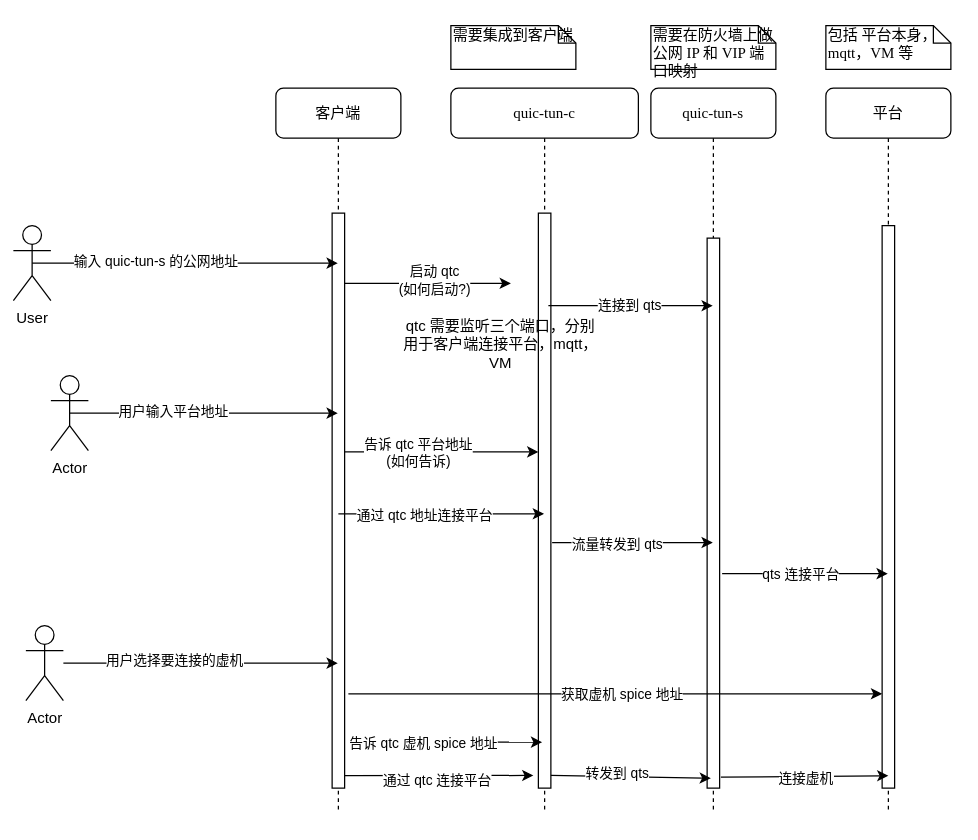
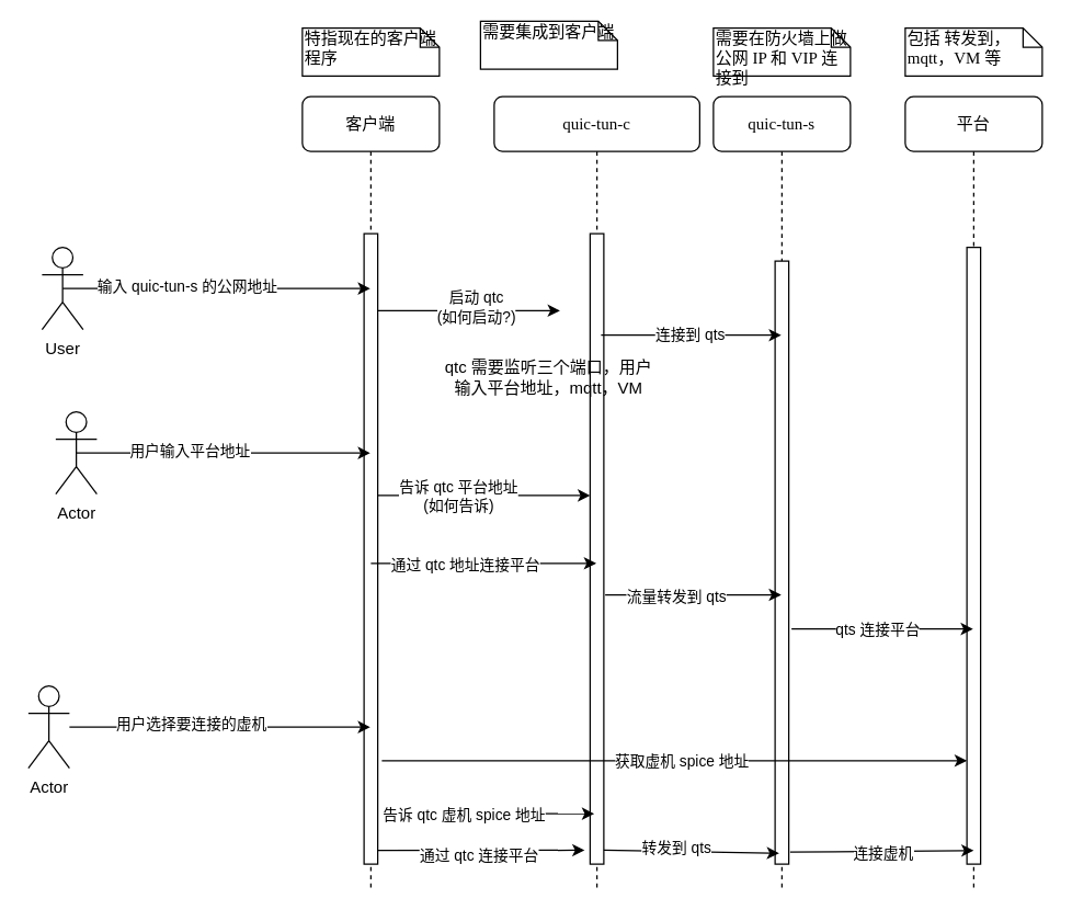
  <mxCell id="0" />
  <mxCell id="1" parent="0" />
  <mxCell id="2" value="quic-tun-c" style="shape=umlLifeline;perimeter=lifelinePerimeter;whiteSpace=wrap;html=1;container=1;collapsible=0;recursiveResize=0;outlineConnect=0;rounded=1;shadow=0;comic=0;labelBackgroundColor=none;strokeWidth=1;fontFamily=Verdana;fontSize=12;align=center;" parent="1" vertex="1"><mxGeometry x="360" y="70" width="150" height="580" as="geometry" /></mxCell>
  <mxCell id="3" value="" style="html=1;points=[];perimeter=orthogonalPerimeter;rounded=0;shadow=0;comic=0;labelBackgroundColor=none;strokeWidth=1;fontFamily=Verdana;fontSize=12;align=center;" parent="2" vertex="1"><mxGeometry x="70" y="100" width="10" height="460" as="geometry" /></mxCell>
- <mxCell id="4" value="qtc 需要监听三个端口，分别用于客户端连接平台，mqtt，VM" style="text;html=1;strokeColor=none;fillColor=none;align=center;verticalAlign=middle;whiteSpace=wrap;rounded=0;" vertex="1" parent="2"><mxGeometry x="-40" y="190" width="160" height="30" as="geometry" /></mxCell>
+ <mxCell id="4" value="qtc 需要监听三个端口，用户输入平台地址，mqtt，VM" style="text;html=1;strokeColor=none;fillColor=none;align=center;verticalAlign=middle;whiteSpace=wrap;rounded=0;" vertex="1" parent="2"><mxGeometry x="-40" y="190" width="160" height="30" as="geometry" /></mxCell>
  <mxCell id="5" value="" style="endArrow=classic;html=1;rounded=0;entryX=-0.4;entryY=0.978;entryDx=0;entryDy=0;entryPerimeter=0;" edge="1" parent="2" target="3"><mxGeometry width="50" height="50" relative="1" as="geometry"><mxPoint x="-85" y="550" as="sourcePoint" /><mxPoint x="330" y="550" as="targetPoint" /></mxGeometry></mxCell>
  <mxCell id="6" value="通过 qtc 连接平台" style="edgeLabel;html=1;align=center;verticalAlign=middle;resizable=0;points=[];" vertex="1" connectable="0" parent="5"><mxGeometry x="-0.033" y="-4" relative="1" as="geometry"><mxPoint as="offset" /></mxGeometry></mxCell>
  <mxCell id="7" value="quic-tun-s" style="shape=umlLifeline;perimeter=lifelinePerimeter;whiteSpace=wrap;html=1;container=1;collapsible=0;recursiveResize=0;outlineConnect=0;rounded=1;shadow=0;comic=0;labelBackgroundColor=none;strokeWidth=1;fontFamily=Verdana;fontSize=12;align=center;" parent="1" vertex="1"><mxGeometry x="520" y="70" width="100" height="580" as="geometry" /></mxCell>
  <mxCell id="8" value="" style="html=1;points=[];perimeter=orthogonalPerimeter;rounded=0;shadow=0;comic=0;labelBackgroundColor=none;strokeWidth=1;fontFamily=Verdana;fontSize=12;align=center;" parent="7" vertex="1"><mxGeometry x="45" y="120" width="10" height="440" as="geometry" /></mxCell>
  <mxCell id="9" value="平台" style="shape=umlLifeline;perimeter=lifelinePerimeter;whiteSpace=wrap;html=1;container=1;collapsible=0;recursiveResize=0;outlineConnect=0;rounded=1;shadow=0;comic=0;labelBackgroundColor=none;strokeWidth=1;fontFamily=Verdana;fontSize=12;align=center;" parent="1" vertex="1"><mxGeometry x="660" y="70" width="100" height="580" as="geometry" /></mxCell>
  <mxCell id="10" value="客户端" style="shape=umlLifeline;perimeter=lifelinePerimeter;whiteSpace=wrap;html=1;container=1;collapsible=0;recursiveResize=0;outlineConnect=0;rounded=1;shadow=0;comic=0;labelBackgroundColor=none;strokeWidth=1;fontFamily=Verdana;fontSize=12;align=center;" parent="1" vertex="1"><mxGeometry x="220" y="70" width="100" height="580" as="geometry" /></mxCell>
  <mxCell id="11" value="" style="html=1;points=[];perimeter=orthogonalPerimeter;rounded=0;shadow=0;comic=0;labelBackgroundColor=none;strokeWidth=1;fontFamily=Verdana;fontSize=12;align=center;" parent="10" vertex="1"><mxGeometry x="45" y="100" width="10" height="460" as="geometry" /></mxCell>
  <mxCell id="12" value="" style="html=1;points=[];perimeter=orthogonalPerimeter;rounded=0;shadow=0;comic=0;labelBackgroundColor=none;strokeWidth=1;fontFamily=Verdana;fontSize=12;align=center;" parent="1" vertex="1"><mxGeometry x="705" y="180" width="10" height="450" as="geometry" /></mxCell>
- <mxCell id="14" value="需要集成到客户端" style="shape=note;whiteSpace=wrap;html=1;size=14;verticalAlign=top;align=left;spacingTop=-6;rounded=0;shadow=0;comic=0;labelBackgroundColor=none;strokeWidth=1;fontFamily=Verdana;fontSize=12" parent="1" vertex="1"><mxGeometry x="360" y="20" width="100" height="35" as="geometry" /></mxCell>
- <mxCell id="15" value="需要在防火墙上做公网 IP 和 VIP 端口映射" style="shape=note;whiteSpace=wrap;html=1;size=14;verticalAlign=top;align=left;spacingTop=-6;rounded=0;shadow=0;comic=0;labelBackgroundColor=none;strokeWidth=1;fontFamily=Verdana;fontSize=12" parent="1" vertex="1"><mxGeometry x="520" y="20" width="100" height="35" as="geometry" /></mxCell>
- <mxCell id="16" value="包括 平台本身，mqtt，VM 等" style="shape=note;whiteSpace=wrap;html=1;size=14;verticalAlign=top;align=left;spacingTop=-6;rounded=0;shadow=0;comic=0;labelBackgroundColor=none;strokeWidth=1;fontFamily=Verdana;fontSize=12" parent="1" vertex="1"><mxGeometry x="660" y="20" width="100" height="35" as="geometry" /></mxCell>
- <mxCell id="17" value="User" style="shape=umlActor;verticalLabelPosition=bottom;verticalAlign=top;html=1;outlineConnect=0;" vertex="1" parent="1"><mxGeometry x="10" y="180" width="30" height="60" as="geometry" /></mxCell>
+ <mxCell id="13" value="特指现在的客户端程序" style="shape=note;whiteSpace=wrap;html=1;size=14;verticalAlign=top;align=left;spacingTop=-6;rounded=0;shadow=0;comic=0;labelBackgroundColor=none;strokeWidth=1;fontFamily=Verdana;fontSize=12" parent="1" vertex="1"><mxGeometry x="220" y="20" width="100" height="35" as="geometry" /></mxCell>
+ <mxCell id="14" value="需要集成到客户端" style="shape=note;whiteSpace=wrap;html=1;size=14;verticalAlign=top;align=left;spacingTop=-6;rounded=0;shadow=0;comic=0;labelBackgroundColor=none;strokeWidth=1;fontFamily=Verdana;fontSize=12" parent="1" vertex="1"><mxGeometry x="350" y="15" width="100" height="35" as="geometry" /></mxCell>
+ <mxCell id="15" value="需要在防火墙上做公网 IP 和 VIP 连接到" style="shape=note;whiteSpace=wrap;html=1;size=14;verticalAlign=top;align=left;spacingTop=-6;rounded=0;shadow=0;comic=0;labelBackgroundColor=none;strokeWidth=1;fontFamily=Verdana;fontSize=12" parent="1" vertex="1"><mxGeometry x="520" y="20" width="100" height="35" as="geometry" /></mxCell>
+ <mxCell id="16" value="包括 转发到，mqtt，VM 等" style="shape=note;whiteSpace=wrap;html=1;size=14;verticalAlign=top;align=left;spacingTop=-6;rounded=0;shadow=0;comic=0;labelBackgroundColor=none;strokeWidth=1;fontFamily=Verdana;fontSize=12" parent="1" vertex="1"><mxGeometry x="660" y="20" width="100" height="35" as="geometry" /></mxCell>
+ <mxCell id="17" value="User" style="shape=umlActor;verticalLabelPosition=bottom;verticalAlign=top;html=1;outlineConnect=0;" vertex="1" parent="1"><mxGeometry x="30" y="180" width="30" height="60" as="geometry" /></mxCell>
  <mxCell id="18" value="" style="endArrow=classic;html=1;rounded=0;exitX=0.5;exitY=0.5;exitDx=0;exitDy=0;exitPerimeter=0;" edge="1" parent="1" source="17" target="10"><mxGeometry width="50" height="50" relative="1" as="geometry"><mxPoint x="640" y="320" as="sourcePoint" /><mxPoint x="690" y="270" as="targetPoint" /></mxGeometry></mxCell>
  <mxCell id="19" value="输入 quic-tun-s 的公网地址" style="edgeLabel;html=1;align=center;verticalAlign=middle;resizable=0;points=[];" vertex="1" connectable="0" parent="18"><mxGeometry x="-0.197" y="2" relative="1" as="geometry"><mxPoint as="offset" /></mxGeometry></mxCell>
  <mxCell id="20" value="" style="endArrow=classic;html=1;rounded=0;entryX=0.3;entryY=0.164;entryDx=0;entryDy=0;entryPerimeter=0;" edge="1" parent="1"><mxGeometry width="50" height="50" relative="1" as="geometry"><mxPoint x="275" y="226.16" as="sourcePoint" /><mxPoint x="408" y="226.16" as="targetPoint" /></mxGeometry></mxCell>
  <mxCell id="21" value="启动 qtc&lt;br&gt;(如何启动?)" style="edgeLabel;html=1;align=center;verticalAlign=middle;resizable=0;points=[];" vertex="1" connectable="0" parent="20"><mxGeometry x="0.068" y="3" relative="1" as="geometry"><mxPoint as="offset" /></mxGeometry></mxCell>
  <mxCell id="22" value="" style="endArrow=classic;html=1;rounded=0;exitX=0.8;exitY=0.161;exitDx=0;exitDy=0;exitPerimeter=0;" edge="1" parent="1" source="3" target="7"><mxGeometry width="50" height="50" relative="1" as="geometry"><mxPoint x="640" y="320" as="sourcePoint" /><mxPoint x="690" y="270" as="targetPoint" /></mxGeometry></mxCell>
  <mxCell id="23" value="连接到 qts" style="edgeLabel;html=1;align=center;verticalAlign=middle;resizable=0;points=[];" vertex="1" connectable="0" parent="22"><mxGeometry x="-0.029" y="1" relative="1" as="geometry"><mxPoint as="offset" /></mxGeometry></mxCell>
  <mxCell id="24" value="Actor" style="shape=umlActor;verticalLabelPosition=bottom;verticalAlign=top;html=1;outlineConnect=0;" vertex="1" parent="1"><mxGeometry x="40" y="300" width="30" height="60" as="geometry" /></mxCell>
  <mxCell id="25" value="" style="endArrow=classic;html=1;rounded=0;exitX=0.5;exitY=0.5;exitDx=0;exitDy=0;exitPerimeter=0;" edge="1" parent="1" source="24" target="10"><mxGeometry width="50" height="50" relative="1" as="geometry"><mxPoint x="640" y="320" as="sourcePoint" /><mxPoint x="690" y="270" as="targetPoint" /></mxGeometry></mxCell>
  <mxCell id="26" value="用户输入平台地址" style="edgeLabel;html=1;align=center;verticalAlign=middle;resizable=0;points=[];" vertex="1" connectable="0" parent="25"><mxGeometry x="-0.239" y="2" relative="1" as="geometry"><mxPoint as="offset" /></mxGeometry></mxCell>
  <mxCell id="27" value="" style="endArrow=classic;html=1;rounded=0;" edge="1" parent="1" target="3"><mxGeometry width="50" height="50" relative="1" as="geometry"><mxPoint x="275" y="361" as="sourcePoint" /><mxPoint x="400" y="361" as="targetPoint" /></mxGeometry></mxCell>
  <mxCell id="28" value="告诉 qtc 平台地址&lt;br&gt;(如何告诉)" style="edgeLabel;html=1;align=center;verticalAlign=middle;resizable=0;points=[];" vertex="1" connectable="0" parent="27"><mxGeometry x="-0.246" relative="1" as="geometry"><mxPoint as="offset" /></mxGeometry></mxCell>
  <mxCell id="29" value="" style="endArrow=classic;html=1;rounded=0;exitX=0.5;exitY=0.523;exitDx=0;exitDy=0;exitPerimeter=0;" edge="1" parent="1" source="11" target="2"><mxGeometry width="50" height="50" relative="1" as="geometry"><mxPoint x="640" y="320" as="sourcePoint" /><mxPoint x="690" y="270" as="targetPoint" /></mxGeometry></mxCell>
  <mxCell id="30" value="通过 qtc 地址连接平台" style="edgeLabel;html=1;align=center;verticalAlign=middle;resizable=0;points=[];" vertex="1" connectable="0" parent="29"><mxGeometry x="-0.173" y="-1" relative="1" as="geometry"><mxPoint as="offset" /></mxGeometry></mxCell>
  <mxCell id="31" value="" style="endArrow=classic;html=1;rounded=0;exitX=1.1;exitY=0.573;exitDx=0;exitDy=0;exitPerimeter=0;" edge="1" parent="1" source="3" target="7"><mxGeometry width="50" height="50" relative="1" as="geometry"><mxPoint x="640" y="320" as="sourcePoint" /><mxPoint x="690" y="270" as="targetPoint" /></mxGeometry></mxCell>
  <mxCell id="32" value="流量转发到 qts" style="edgeLabel;html=1;align=center;verticalAlign=middle;resizable=0;points=[];" vertex="1" connectable="0" parent="31"><mxGeometry x="-0.206" y="-1" relative="1" as="geometry"><mxPoint as="offset" /></mxGeometry></mxCell>
  <mxCell id="33" value="" style="endArrow=classic;html=1;rounded=0;exitX=1.2;exitY=0.61;exitDx=0;exitDy=0;exitPerimeter=0;" edge="1" parent="1" source="8" target="9"><mxGeometry width="50" height="50" relative="1" as="geometry"><mxPoint x="640" y="320" as="sourcePoint" /><mxPoint x="690" y="270" as="targetPoint" /></mxGeometry></mxCell>
  <mxCell id="34" value="qts 连接平台" style="edgeLabel;html=1;align=center;verticalAlign=middle;resizable=0;points=[];" vertex="1" connectable="0" parent="33"><mxGeometry x="-0.064" relative="1" as="geometry"><mxPoint as="offset" /></mxGeometry></mxCell>
  <mxCell id="35" value="Actor" style="shape=umlActor;verticalLabelPosition=bottom;verticalAlign=top;html=1;outlineConnect=0;" vertex="1" parent="1"><mxGeometry x="20" y="500" width="30" height="60" as="geometry" /></mxCell>
  <mxCell id="36" value="" style="endArrow=classic;html=1;rounded=0;" edge="1" parent="1" source="35" target="10"><mxGeometry width="50" height="50" relative="1" as="geometry"><mxPoint x="640" y="420" as="sourcePoint" /><mxPoint x="690" y="370" as="targetPoint" /></mxGeometry></mxCell>
  <mxCell id="37" value="用户选择要连接的虚机" style="edgeLabel;html=1;align=center;verticalAlign=middle;resizable=0;points=[];" vertex="1" connectable="0" parent="36"><mxGeometry x="-0.198" y="3" relative="1" as="geometry"><mxPoint as="offset" /></mxGeometry></mxCell>
  <mxCell id="38" value="" style="endArrow=classic;html=1;rounded=0;exitX=1.3;exitY=0.836;exitDx=0;exitDy=0;exitPerimeter=0;" edge="1" parent="1" source="11" target="12"><mxGeometry width="50" height="50" relative="1" as="geometry"><mxPoint x="640" y="420" as="sourcePoint" /><mxPoint x="690" y="370" as="targetPoint" /></mxGeometry></mxCell>
  <mxCell id="39" value="获取虚机 spice 地址" style="edgeLabel;html=1;align=center;verticalAlign=middle;resizable=0;points=[];" vertex="1" connectable="0" parent="38"><mxGeometry x="0.021" relative="1" as="geometry"><mxPoint as="offset" /></mxGeometry></mxCell>
  <mxCell id="40" value="" style="endArrow=classic;html=1;rounded=0;entryX=0.3;entryY=0.92;entryDx=0;entryDy=0;entryPerimeter=0;" edge="1" parent="1" target="3"><mxGeometry width="50" height="50" relative="1" as="geometry"><mxPoint x="280" y="593" as="sourcePoint" /><mxPoint x="690" y="593" as="targetPoint" /></mxGeometry></mxCell>
  <mxCell id="41" value="告诉 qtc 虚机 spice 地址" style="edgeLabel;html=1;align=center;verticalAlign=middle;resizable=0;points=[];" vertex="1" connectable="0" parent="40"><mxGeometry x="-0.242" relative="1" as="geometry"><mxPoint as="offset" /></mxGeometry></mxCell>
  <mxCell id="42" value="" style="endArrow=classic;html=1;rounded=0;exitX=1;exitY=0.978;exitDx=0;exitDy=0;exitPerimeter=0;entryX=0.3;entryY=0.982;entryDx=0;entryDy=0;entryPerimeter=0;" edge="1" parent="1" source="3" target="8"><mxGeometry width="50" height="50" relative="1" as="geometry"><mxPoint x="640" y="420" as="sourcePoint" /><mxPoint x="690" y="370" as="targetPoint" /></mxGeometry></mxCell>
  <mxCell id="43" value="转发到 qts" style="edgeLabel;html=1;align=center;verticalAlign=middle;resizable=0;points=[];" vertex="1" connectable="0" parent="42"><mxGeometry x="-0.188" y="3" relative="1" as="geometry"><mxPoint as="offset" /></mxGeometry></mxCell>
  <mxCell id="44" value="" style="endArrow=classic;html=1;rounded=0;exitX=1.1;exitY=0.98;exitDx=0;exitDy=0;exitPerimeter=0;entryX=0.5;entryY=0.978;entryDx=0;entryDy=0;entryPerimeter=0;" edge="1" parent="1" source="8" target="12"><mxGeometry width="50" height="50" relative="1" as="geometry"><mxPoint x="640" y="420" as="sourcePoint" /><mxPoint x="690" y="370" as="targetPoint" /></mxGeometry></mxCell>
  <mxCell id="45" value="连接虚机" style="edgeLabel;html=1;align=center;verticalAlign=middle;resizable=0;points=[];" vertex="1" connectable="0" parent="44"><mxGeometry x="-0.0" y="-1" relative="1" as="geometry"><mxPoint as="offset" /></mxGeometry></mxCell>
